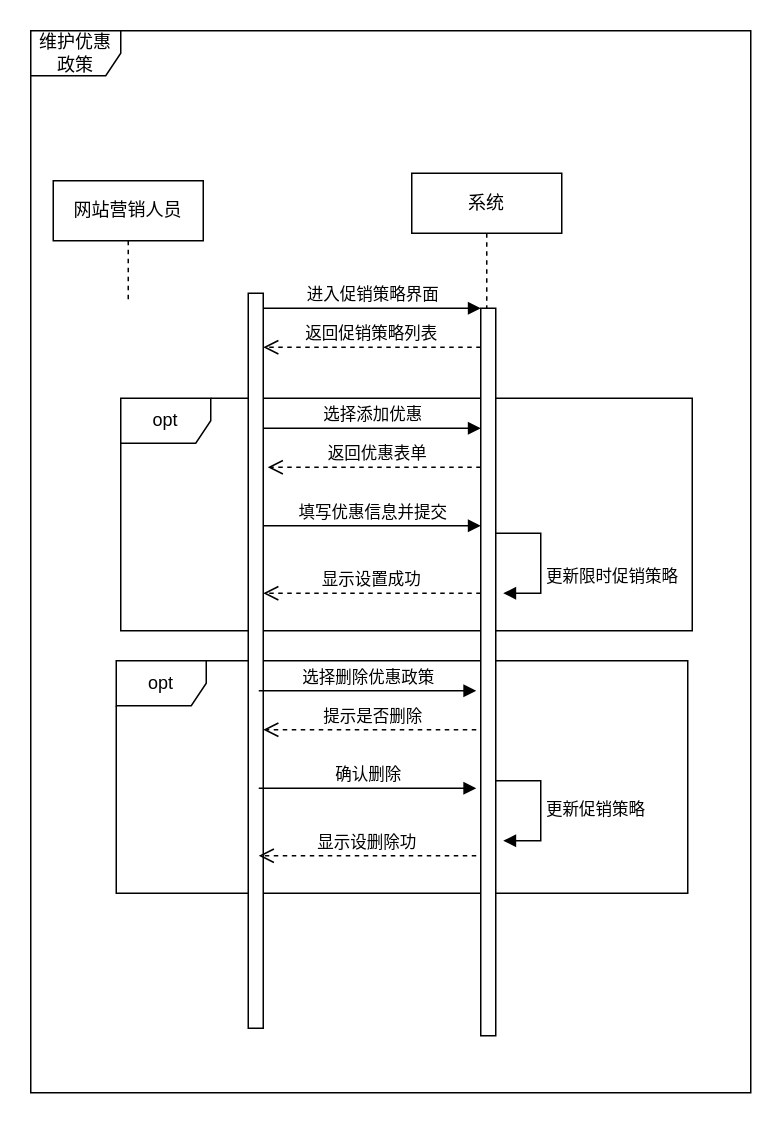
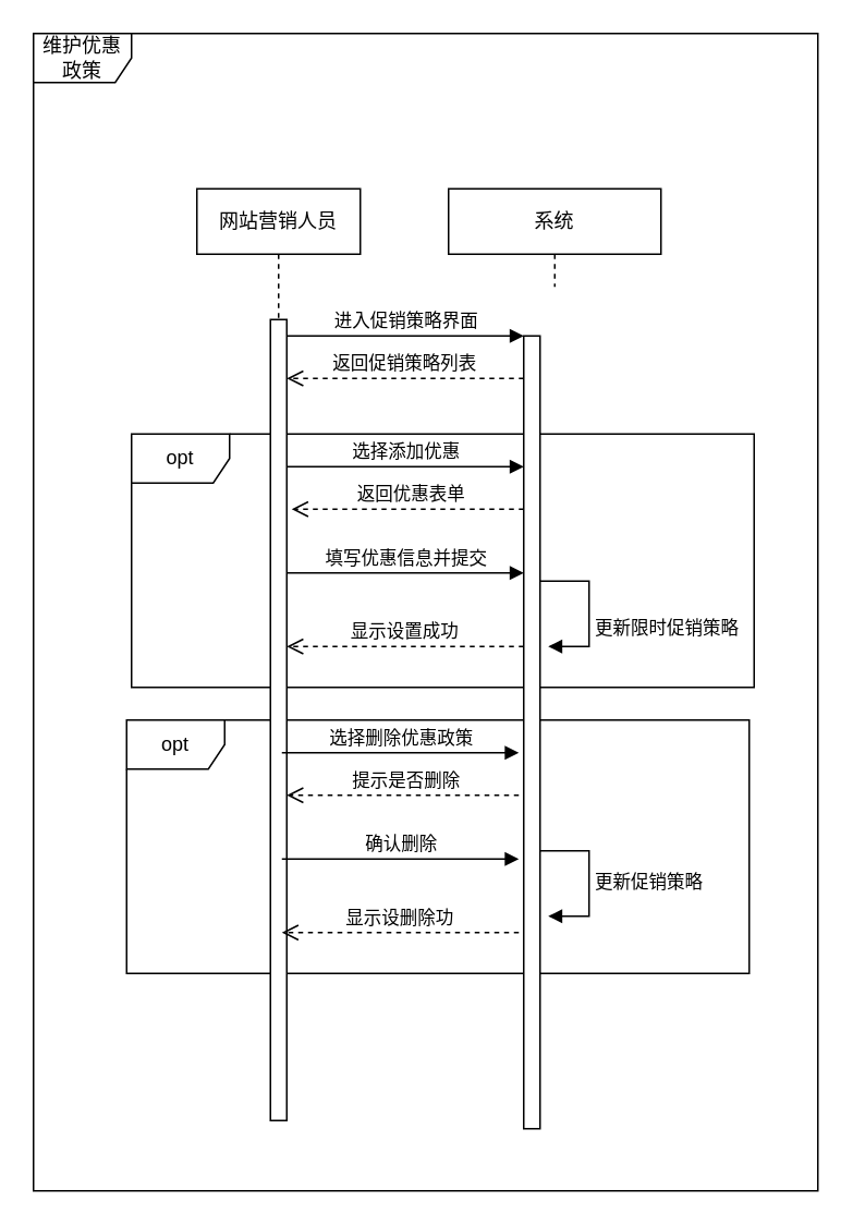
  <mxCell id="0" />
  <mxCell id="1" parent="0" />
  <mxCell id="2" value="维护优惠政策" style="shape=umlFrame;whiteSpace=wrap;html=1;" parent="1" vertex="1"><mxGeometry x="20" y="20" width="480" height="708" as="geometry" /></mxCell>
  <mxCell id="3" value="opt" style="shape=umlFrame;whiteSpace=wrap;html=1;" parent="1" vertex="1"><mxGeometry x="77" y="440" width="381" height="155" as="geometry" /></mxCell>
  <mxCell id="4" value="opt" style="shape=umlFrame;whiteSpace=wrap;html=1;" parent="1" vertex="1"><mxGeometry x="80" y="265" width="381" height="155" as="geometry" /></mxCell>
- <mxCell id="5" value="网站营销人员" style="shape=umlLifeline;perimeter=lifelinePerimeter;whiteSpace=wrap;html=1;container=1;collapsible=0;recursiveResize=0;outlineConnect=0;" parent="1" vertex="1"><mxGeometry x="35" y="120" width="100" height="80" as="geometry" /></mxCell>
- <mxCell id="6" value="系统" style="shape=umlLifeline;perimeter=lifelinePerimeter;whiteSpace=wrap;html=1;container=1;collapsible=0;recursiveResize=0;outlineConnect=0;" parent="1" vertex="1"><mxGeometry x="274" y="115" width="100" height="90" as="geometry" /></mxCell>
+ <mxCell id="5" value="网站营销人员" style="shape=umlLifeline;perimeter=lifelinePerimeter;whiteSpace=wrap;html=1;container=1;collapsible=0;recursiveResize=0;outlineConnect=0;" parent="1" vertex="1"><mxGeometry x="120" y="115" width="100" height="80" as="geometry" /></mxCell>
+ <mxCell id="6" value="系统" style="shape=umlLifeline;perimeter=lifelinePerimeter;whiteSpace=wrap;html=1;container=1;collapsible=0;recursiveResize=0;outlineConnect=0;" parent="1" vertex="1"><mxGeometry x="274" y="115" width="130" height="60" as="geometry" /></mxCell>
  <mxCell id="7" value="" style="html=1;points=[];perimeter=orthogonalPerimeter;" parent="1" vertex="1"><mxGeometry x="165" y="195" width="10" height="490" as="geometry" /></mxCell>
  <mxCell id="8" value="" style="html=1;points=[];perimeter=orthogonalPerimeter;" parent="1" vertex="1"><mxGeometry x="320" y="205" width="10" height="485" as="geometry" /></mxCell>
  <mxCell id="9" value="进入促销策略界面" style="html=1;verticalAlign=bottom;endArrow=block;entryX=0;entryY=0;" parent="1" source="7" target="8" edge="1"><mxGeometry relative="1" as="geometry"><mxPoint x="250" y="205" as="sourcePoint" /></mxGeometry></mxCell>
  <mxCell id="10" value="返回促销策略列表" style="html=1;verticalAlign=bottom;endArrow=open;dashed=1;endSize=8;" parent="1" source="8" target="7" edge="1"><mxGeometry relative="1" as="geometry"><mxPoint x="174" y="285" as="targetPoint" /><Array as="points"><mxPoint x="250" y="231" /></Array></mxGeometry></mxCell>
  <mxCell id="11" value="选择添加优惠" style="html=1;verticalAlign=bottom;endArrow=block;" parent="1" target="8" edge="1"><mxGeometry relative="1" as="geometry"><mxPoint x="175" y="285" as="sourcePoint" /><mxPoint x="245" y="285" as="targetPoint" /></mxGeometry></mxCell>
  <mxCell id="12" value="返回优惠表单" style="html=1;verticalAlign=bottom;endArrow=open;dashed=1;endSize=8;" parent="1" source="8" edge="1"><mxGeometry x="-0.035" relative="1" as="geometry"><mxPoint x="178" y="311" as="targetPoint" /><mxPoint x="245" y="325" as="sourcePoint" /><mxPoint as="offset" /><Array as="points"><mxPoint x="252" y="311" /></Array></mxGeometry></mxCell>
  <mxCell id="13" value="更新限时促销策略" style="edgeStyle=orthogonalEdgeStyle;html=1;align=left;spacingLeft=2;endArrow=block;rounded=0;entryX=1;entryY=0;" parent="1" edge="1"><mxGeometry x="0.238" relative="1" as="geometry"><mxPoint x="330" y="355" as="sourcePoint" /><Array as="points"><mxPoint x="330" y="355" /><mxPoint x="360" y="355" /><mxPoint x="360" y="395" /></Array><mxPoint x="335" y="395" as="targetPoint" /><mxPoint as="offset" /></mxGeometry></mxCell>
  <mxCell id="14" value="填写优惠信息并提交" style="html=1;verticalAlign=bottom;endArrow=block;" parent="1" source="7" target="8" edge="1"><mxGeometry width="80" relative="1" as="geometry"><mxPoint x="108" y="334" as="sourcePoint" /><mxPoint x="188" y="334" as="targetPoint" /><Array as="points"><mxPoint x="178" y="350" /><mxPoint x="250" y="350" /></Array></mxGeometry></mxCell>
  <mxCell id="15" value="显示设置成功" style="html=1;verticalAlign=bottom;endArrow=open;dashed=1;endSize=8;" parent="1" source="8" edge="1"><mxGeometry relative="1" as="geometry"><mxPoint x="255" y="395" as="sourcePoint" /><mxPoint x="175" y="395" as="targetPoint" /></mxGeometry></mxCell>
  <mxCell id="16" value="选择删除优惠政策" style="html=1;verticalAlign=bottom;endArrow=block;" parent="1" edge="1"><mxGeometry relative="1" as="geometry"><mxPoint x="172" y="460" as="sourcePoint" /><mxPoint x="317" y="460" as="targetPoint" /></mxGeometry></mxCell>
  <mxCell id="17" value="提示是否删除" style="html=1;verticalAlign=bottom;endArrow=open;dashed=1;endSize=8;" parent="1" edge="1"><mxGeometry x="-0.035" relative="1" as="geometry"><mxPoint x="175" y="486" as="targetPoint" /><mxPoint x="317" y="486" as="sourcePoint" /><mxPoint as="offset" /><Array as="points"><mxPoint x="249" y="486" /></Array></mxGeometry></mxCell>
  <mxCell id="18" value="确认删除" style="html=1;verticalAlign=bottom;endArrow=block;" parent="1" edge="1"><mxGeometry width="80" relative="1" as="geometry"><mxPoint x="172" y="525" as="sourcePoint" /><mxPoint x="317" y="525" as="targetPoint" /><Array as="points"><mxPoint x="175" y="525" /><mxPoint x="247" y="525" /></Array></mxGeometry></mxCell>
  <mxCell id="19" value="显示设删除功" style="html=1;verticalAlign=bottom;endArrow=open;dashed=1;endSize=8;" parent="1" edge="1"><mxGeometry relative="1" as="geometry"><mxPoint x="317" y="570" as="sourcePoint" /><mxPoint x="172" y="570" as="targetPoint" /></mxGeometry></mxCell>
  <mxCell id="20" value="更新促销策略" style="edgeStyle=orthogonalEdgeStyle;html=1;align=left;spacingLeft=2;endArrow=block;rounded=0;entryX=1;entryY=0;" parent="1" edge="1"><mxGeometry x="0.032" relative="1" as="geometry"><mxPoint x="330" y="520" as="sourcePoint" /><Array as="points"><mxPoint x="330" y="520" /><mxPoint x="360" y="520" /><mxPoint x="360" y="560" /></Array><mxPoint x="335" y="560" as="targetPoint" /><mxPoint as="offset" /></mxGeometry></mxCell>
